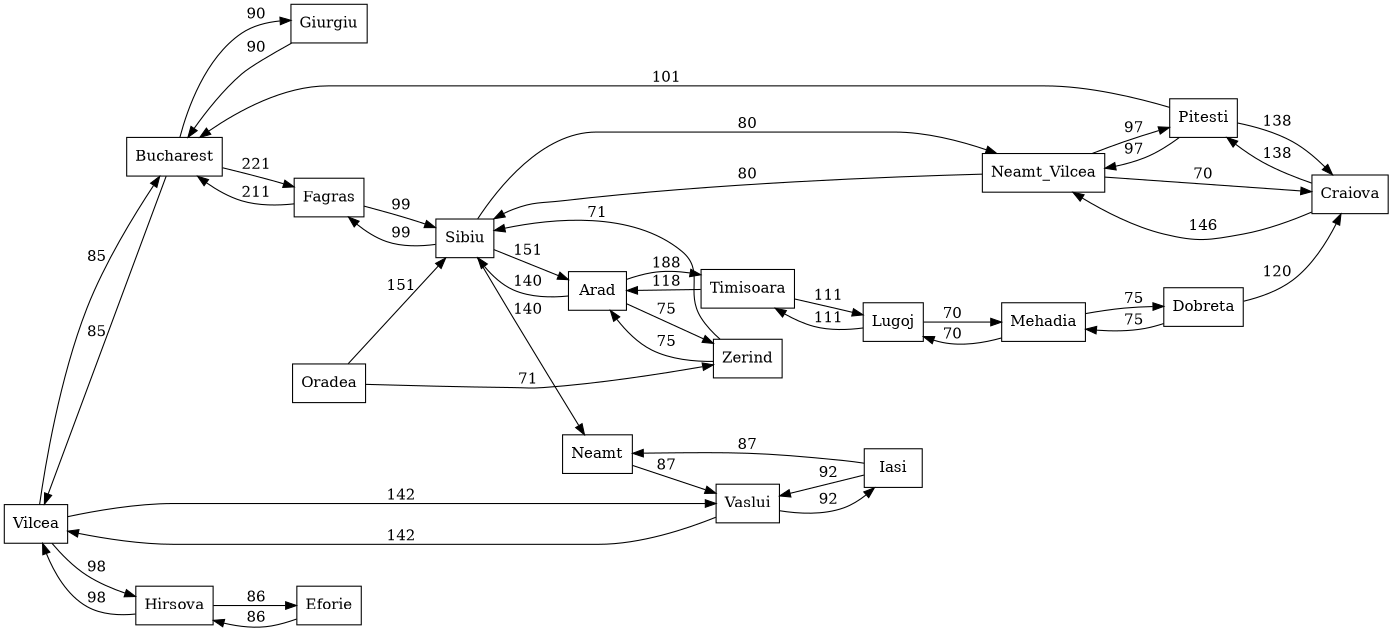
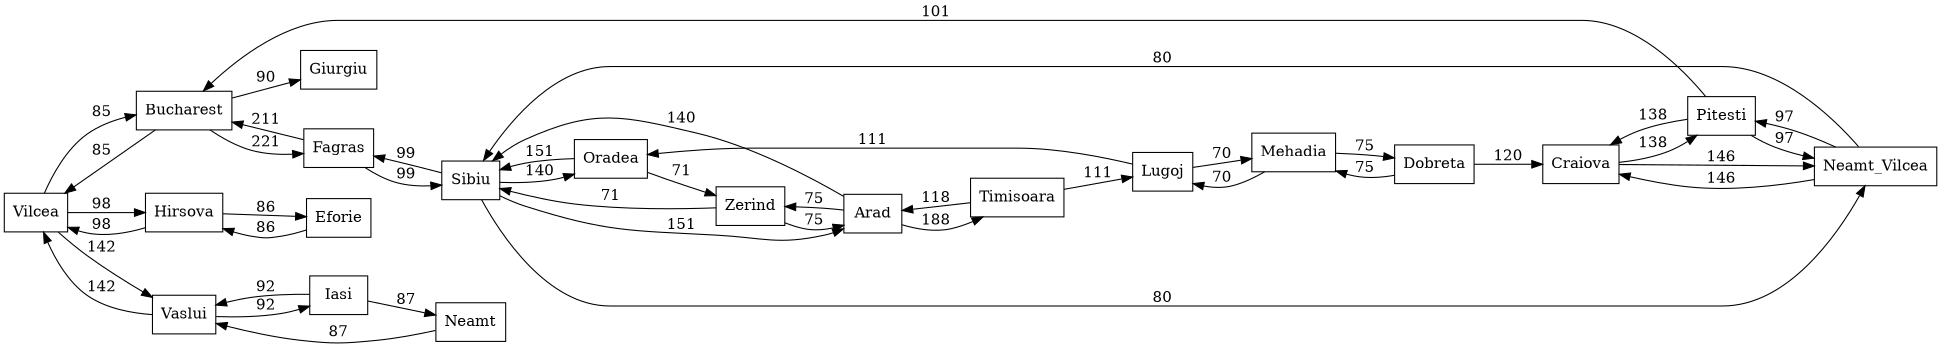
  digraph {
    rankdir=LR
    node [shape=box]
    n1 [label=Vilcea]
    Bucharest
    Giurgiu
    Fagras
    Pitesti
    Craiova
    n7 [label=Neamt_Vilcea]
    Hirsova
    Vaslui
    Sibiu
    Eforie
    Iasi
    Lugoj
    Timisoara
    Mehadia
    Arad
    Dobreta
    Oradea
    Zerind
    Neamt
    n1 -> Bucharest [label=85]
    n1 -> Hirsova [label=98]
    n1 -> Vaslui [label=142]
    Bucharest -> n1 [label=85]
    Bucharest -> Giurgiu [label=90]
    Bucharest -> Fagras [label=221]
-   Giurgiu -> Bucharest [label=90]
    Fagras -> Bucharest [label=211]
    Fagras -> Sibiu [label=99]
    Pitesti -> Bucharest [label=101]
    Pitesti -> Craiova [label=138]
    Pitesti -> n7 [label=97]
    Craiova -> Pitesti [label=138]
    Craiova -> n7 [label=146]
    n7 -> Pitesti [label=97]
-   n7 -> Craiova [label=70]
+   n7 -> Craiova [label=146]
    n7 -> Sibiu [label=80]
    Hirsova -> n1 [label=98]
    Hirsova -> Eforie [label=86]
    Vaslui -> n1 [label=142]
    Vaslui -> Iasi [label=92]
    Sibiu -> Fagras [label=99]
    Sibiu -> n7 [label=80]
    Sibiu -> Arad [label=151]
-   Sibiu -> Neamt [label=140]
+   Sibiu -> Oradea [label=140]
    Eforie -> Hirsova [label=86]
    Iasi -> Vaslui [label=92]
    Iasi -> Neamt [label=87]
-   Lugoj -> Timisoara [label=111]
+   Lugoj -> Oradea [label=111]
    Lugoj -> Mehadia [label=70]
    Timisoara -> Lugoj [label=111]
    Timisoara -> Arad [label=118]
    Mehadia -> Lugoj [label=70]
    Mehadia -> Dobreta [label=75]
    Arad -> Sibiu [label=140]
    Arad -> Timisoara [label=188]
    Arad -> Zerind [label=75]
    Dobreta -> Craiova [label=120]
    Dobreta -> Mehadia [label=75]
    Oradea -> Sibiu [label=151]
    Oradea -> Zerind [label=71]
    Zerind -> Sibiu [label=71]
    Zerind -> Arad [label=75]
    Neamt -> Vaslui [label=87]
  }
